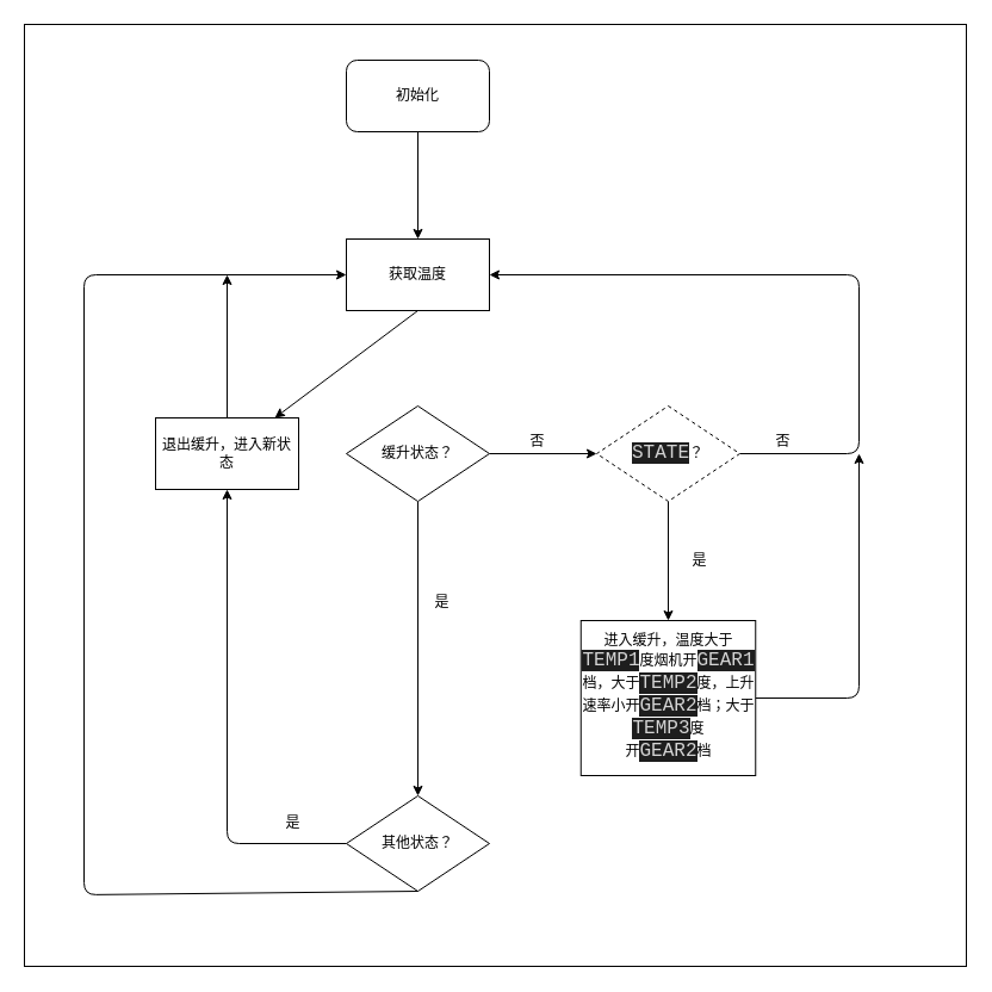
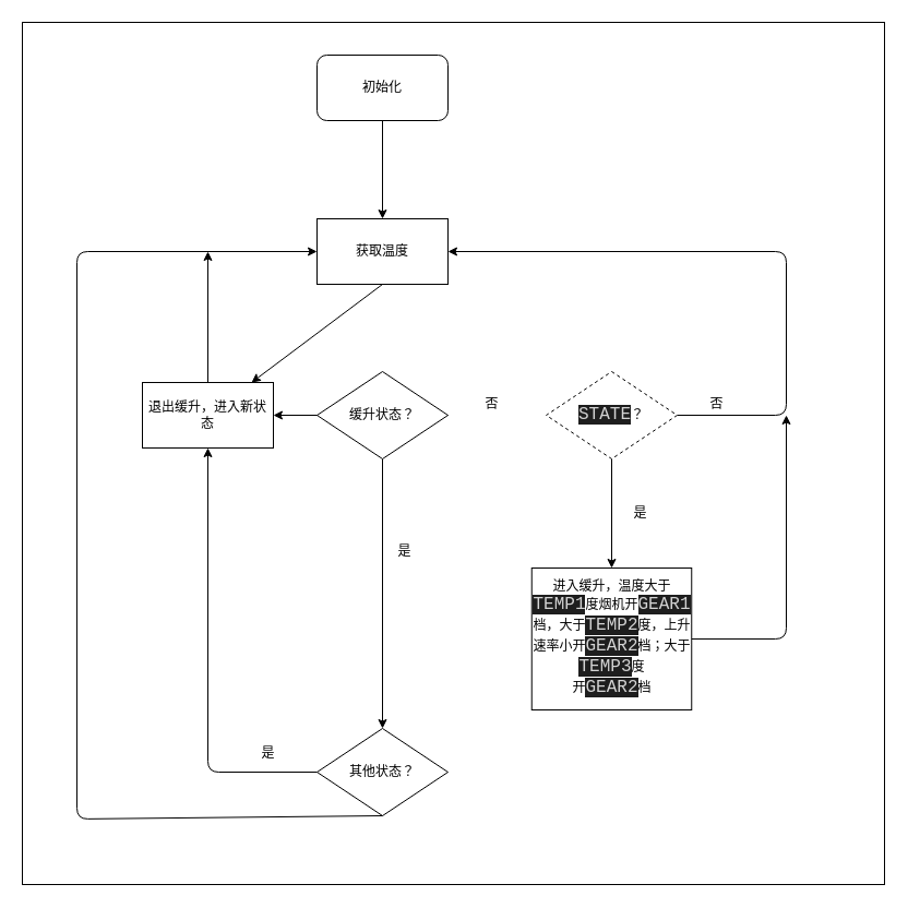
  <mxCell id="0" />
  <mxCell id="1" parent="0" />
  <mxCell id="2" value="" style="rounded=0;whiteSpace=wrap;html=1;" parent="1" vertex="1"><mxGeometry x="20" y="20" width="790" height="790" as="geometry" /></mxCell>
  <mxCell id="3" style="edgeStyle=none;html=1;exitX=0.5;exitY=1;exitDx=0;exitDy=0;" parent="1" source="4" target="6" edge="1"><mxGeometry relative="1" as="geometry" /></mxCell>
  <mxCell id="4" value="初始化" style="rounded=1;whiteSpace=wrap;html=1;" parent="1" vertex="1"><mxGeometry x="290" y="50" width="120" height="60" as="geometry" /></mxCell>
  <mxCell id="5" style="edgeStyle=none;html=1;exitX=0.5;exitY=1;exitDx=0;exitDy=0;" parent="1" source="6" target="19" edge="1"><mxGeometry relative="1" as="geometry" /></mxCell>
  <mxCell id="6" value="获取温度" style="rounded=0;whiteSpace=wrap;html=1;" parent="1" vertex="1"><mxGeometry x="290" y="200" width="120" height="60" as="geometry" /></mxCell>
  <mxCell id="7" style="edgeStyle=none;html=1;exitX=1;exitY=0.5;exitDx=0;exitDy=0;entryX=1;entryY=0.5;entryDx=0;entryDy=0;" parent="1" source="9" target="6" edge="1"><mxGeometry relative="1" as="geometry"><Array as="points"><mxPoint x="720" y="380" /><mxPoint x="720" y="230" /></Array></mxGeometry></mxCell>
  <mxCell id="8" style="edgeStyle=none;html=1;exitX=0.5;exitY=1;exitDx=0;exitDy=0;entryX=0.5;entryY=0;entryDx=0;entryDy=0;" parent="1" source="9" target="11" edge="1"><mxGeometry relative="1" as="geometry"><mxPoint x="560" y="460" as="targetPoint" /></mxGeometry></mxCell>
  <mxCell id="9" value="&lt;span style=&quot;background-color: rgb(30 , 30 , 30) ; color: rgb(212 , 212 , 212) ; font-family: &amp;#34;consolas&amp;#34; , &amp;#34;courier new&amp;#34; , monospace ; font-size: 16px&quot;&gt;STATE&lt;/span&gt;？" style="rhombus;whiteSpace=wrap;html=1;dashed=1;" parent="1" vertex="1"><mxGeometry x="500" y="340" width="120" height="80" as="geometry" /></mxCell>
  <mxCell id="10" style="edgeStyle=none;html=1;exitX=1;exitY=0.5;exitDx=0;exitDy=0;" parent="1" source="11" edge="1"><mxGeometry relative="1" as="geometry"><mxPoint x="720" y="380" as="targetPoint" /><Array as="points"><mxPoint x="720" y="585" /></Array></mxGeometry></mxCell>
  <mxCell id="11" value="进入缓升，温度大于&lt;span style=&quot;background-color: rgb(30 , 30 , 30) ; color: rgb(212 , 212 , 212) ; font-family: &amp;#34;consolas&amp;#34; , &amp;#34;courier new&amp;#34; , monospace ; font-size: 16px&quot;&gt;TEMP1&lt;/span&gt;&lt;span&gt;度烟机开&lt;/span&gt;&lt;span style=&quot;background-color: rgb(30 , 30 , 30) ; color: rgb(212 , 212 , 212) ; font-family: &amp;#34;consolas&amp;#34; , &amp;#34;courier new&amp;#34; , monospace ; font-size: 16px&quot;&gt;GEAR1&lt;/span&gt;&lt;span&gt;档，大于&lt;/span&gt;&lt;span style=&quot;background-color: rgb(30 , 30 , 30) ; color: rgb(212 , 212 , 212) ; font-family: &amp;#34;consolas&amp;#34; , &amp;#34;courier new&amp;#34; , monospace ; font-size: 16px&quot;&gt;TEMP2&lt;/span&gt;&lt;span&gt;度，上升速率小开&lt;/span&gt;&lt;span style=&quot;background-color: rgb(30 , 30 , 30) ; color: rgb(212 , 212 , 212) ; font-family: &amp;#34;consolas&amp;#34; , &amp;#34;courier new&amp;#34; , monospace ; font-size: 16px&quot;&gt;GEAR2&lt;/span&gt;&lt;span&gt;档；大于&lt;/span&gt;&lt;span style=&quot;background-color: rgb(30 , 30 , 30) ; color: rgb(212 , 212 , 212) ; font-family: &amp;#34;consolas&amp;#34; , &amp;#34;courier new&amp;#34; , monospace ; font-size: 16px&quot;&gt;TEMP3&lt;/span&gt;&lt;span&gt;度&lt;/span&gt;&lt;br&gt;开&lt;span style=&quot;background-color: rgb(30 , 30 , 30) ; color: rgb(212 , 212 , 212) ; font-family: &amp;#34;consolas&amp;#34; , &amp;#34;courier new&amp;#34; , monospace ; font-size: 16px&quot;&gt;GEAR2&lt;/span&gt;&lt;span&gt;档&lt;/span&gt;" style="rounded=0;whiteSpace=wrap;html=1;" parent="1" vertex="1"><mxGeometry x="486.75" y="520" width="146.5" height="130" as="geometry" /></mxCell>
- <mxCell id="12" style="edgeStyle=none;html=1;exitX=1;exitY=0.5;exitDx=0;exitDy=0;" parent="1" source="14" target="9" edge="1"><mxGeometry relative="1" as="geometry" /></mxCell>
+ <mxCell id="12" style="edgeStyle=none;html=1;exitX=1;exitY=0.5;exitDx=0;exitDy=0;" parent="1" source="14" target="19" edge="1"><mxGeometry relative="1" as="geometry" /></mxCell>
  <mxCell id="13" style="edgeStyle=none;html=1;exitX=0.5;exitY=1;exitDx=0;exitDy=0;entryX=0.5;entryY=0;entryDx=0;entryDy=0;" parent="1" source="14" target="15" edge="1"><mxGeometry relative="1" as="geometry"><mxPoint x="350" y="520" as="targetPoint" /></mxGeometry></mxCell>
  <mxCell id="14" value="缓升状态？" style="rhombus;whiteSpace=wrap;html=1;" parent="1" vertex="1"><mxGeometry x="290" y="340" width="120" height="80" as="geometry" /></mxCell>
  <mxCell id="15" value="其他状态？" style="rhombus;whiteSpace=wrap;html=1;" parent="1" vertex="1"><mxGeometry x="290" y="667" width="120" height="80" as="geometry" /></mxCell>
  <mxCell id="16" style="edgeStyle=none;html=1;exitX=0;exitY=0.5;exitDx=0;exitDy=0;entryX=0.5;entryY=1;entryDx=0;entryDy=0;" parent="1" source="15" target="19" edge="1"><mxGeometry relative="1" as="geometry"><Array as="points"><mxPoint x="190" y="707" /></Array><mxPoint x="290" y="980" as="sourcePoint" /></mxGeometry></mxCell>
  <mxCell id="17" style="edgeStyle=none;html=1;exitX=0.5;exitY=1;exitDx=0;exitDy=0;entryX=0;entryY=0.5;entryDx=0;entryDy=0;" parent="1" source="15" target="6" edge="1"><mxGeometry relative="1" as="geometry"><Array as="points"><mxPoint x="70" y="750" /><mxPoint x="70" y="230" /></Array><mxPoint x="290" y="1120" as="sourcePoint" /></mxGeometry></mxCell>
  <mxCell id="18" style="edgeStyle=none;html=1;exitX=0.5;exitY=0;exitDx=0;exitDy=0;" parent="1" source="19" edge="1"><mxGeometry relative="1" as="geometry"><mxPoint x="190" y="230" as="targetPoint" /></mxGeometry></mxCell>
  <mxCell id="19" value="退出缓升，进入新状态" style="rounded=0;whiteSpace=wrap;html=1;" parent="1" vertex="1"><mxGeometry x="130" y="350" width="120" height="60" as="geometry" /></mxCell>
  <mxCell id="20" value="否" style="text;html=1;align=center;verticalAlign=middle;resizable=0;points=[];autosize=1;strokeColor=none;fillColor=none;" parent="1" vertex="1"><mxGeometry x="435" y="360" width="30" height="20" as="geometry" /></mxCell>
  <mxCell id="21" value="是" style="text;html=1;align=center;verticalAlign=middle;resizable=0;points=[];autosize=1;strokeColor=none;fillColor=none;" parent="1" vertex="1"><mxGeometry x="355" y="495" width="30" height="20" as="geometry" /></mxCell>
  <mxCell id="22" value="是" style="text;html=1;align=center;verticalAlign=middle;resizable=0;points=[];autosize=1;strokeColor=none;fillColor=none;" parent="1" vertex="1"><mxGeometry x="230" y="680" width="30" height="20" as="geometry" /></mxCell>
  <mxCell id="23" value="否" style="text;html=1;align=center;verticalAlign=middle;resizable=0;points=[];autosize=1;strokeColor=none;fillColor=none;" parent="1" vertex="1"><mxGeometry x="641" y="360" width="30" height="20" as="geometry" /></mxCell>
  <mxCell id="24" value="是" style="text;html=1;align=center;verticalAlign=middle;resizable=0;points=[];autosize=1;strokeColor=none;fillColor=none;" parent="1" vertex="1"><mxGeometry x="571" y="460" width="30" height="20" as="geometry" /></mxCell>
